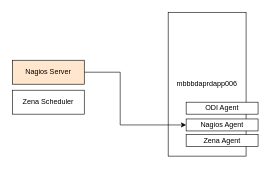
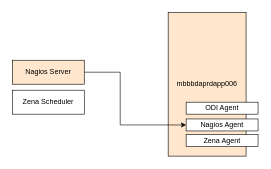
  <mxCell id="0" />
  <mxCell id="1" parent="0" />
- <mxCell id="2" value="mbbbdaprdapp006" style="rounded=0;whiteSpace=wrap;html=1;" vertex="1" parent="1"><mxGeometry x="280" y="20" width="130" height="240" as="geometry" /></mxCell>
+ <mxCell id="2" value="mbbbdaprdapp006" style="rounded=0;whiteSpace=wrap;html=1;fillColor=#ffe6cc;" vertex="1" parent="1"><mxGeometry x="280" y="20" width="130" height="240" as="geometry" /></mxCell>
  <mxCell id="3" value="Zena Scheduler" style="rounded=0;whiteSpace=wrap;html=1;" vertex="1" parent="1"><mxGeometry x="20" y="150" width="120" height="40" as="geometry" /></mxCell>
  <mxCell id="4" style="edgeStyle=orthogonalEdgeStyle;rounded=0;orthogonalLoop=1;jettySize=auto;html=1;entryX=0;entryY=0.5;entryDx=0;entryDy=0;" edge="1" parent="1" source="5" target="7"><mxGeometry relative="1" as="geometry"><Array as="points"><mxPoint x="200" y="120" /><mxPoint x="200" y="208" /></Array></mxGeometry></mxCell>
  <mxCell id="5" value="Nagios Server" style="rounded=0;whiteSpace=wrap;html=1;fillColor=#ffe6cc;" vertex="1" parent="1"><mxGeometry x="20" y="100" width="120" height="40" as="geometry" /></mxCell>
  <mxCell id="6" value="ODI Agent" style="rounded=0;whiteSpace=wrap;html=1;" vertex="1" parent="1"><mxGeometry x="310" y="170" width="120" height="20" as="geometry" /></mxCell>
  <mxCell id="7" value="Nagios Agent" style="rounded=0;whiteSpace=wrap;html=1;" vertex="1" parent="1"><mxGeometry x="310" y="198" width="120" height="20" as="geometry" /></mxCell>
  <mxCell id="8" value="Zena Agent" style="rounded=0;whiteSpace=wrap;html=1;" vertex="1" parent="1"><mxGeometry x="310" y="224" width="120" height="20" as="geometry" /></mxCell>
